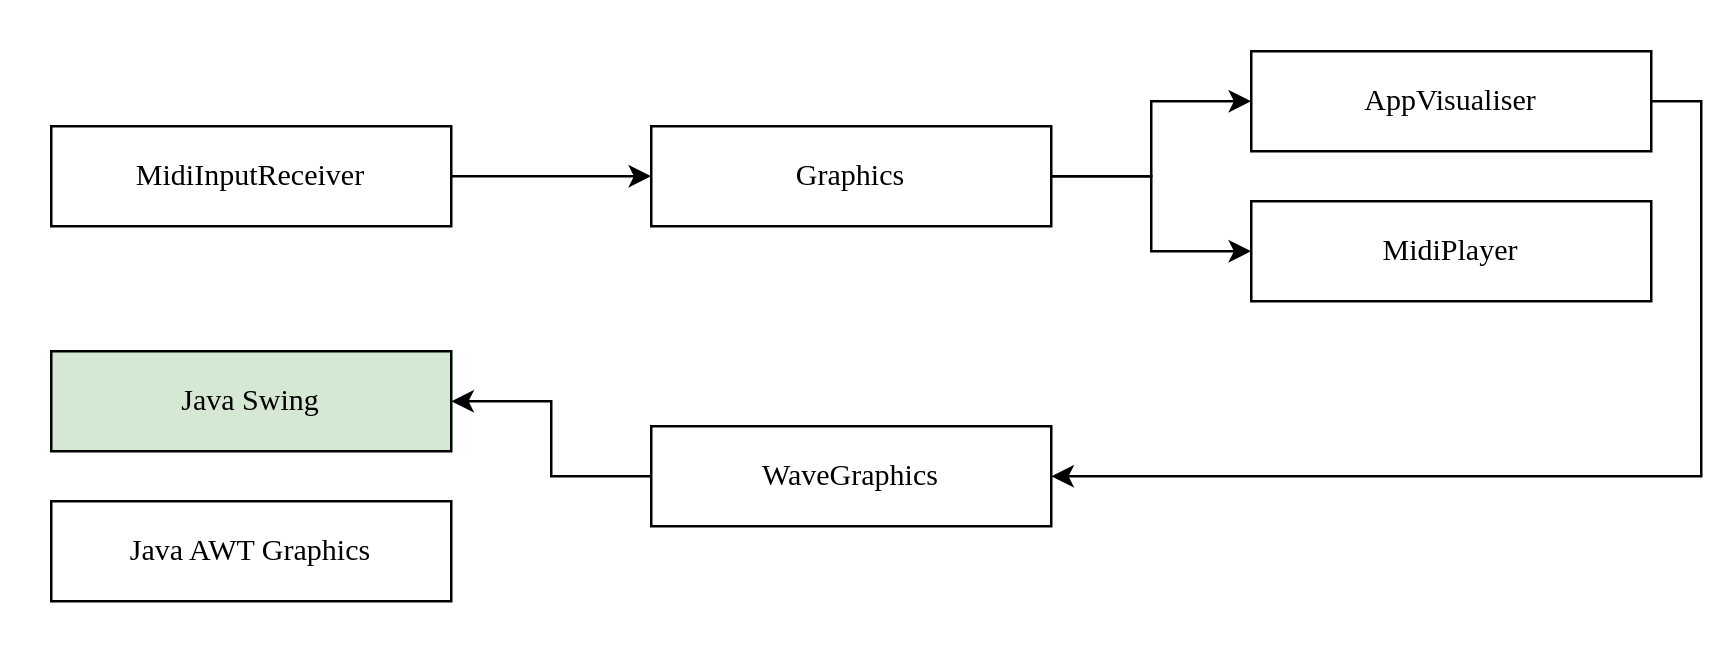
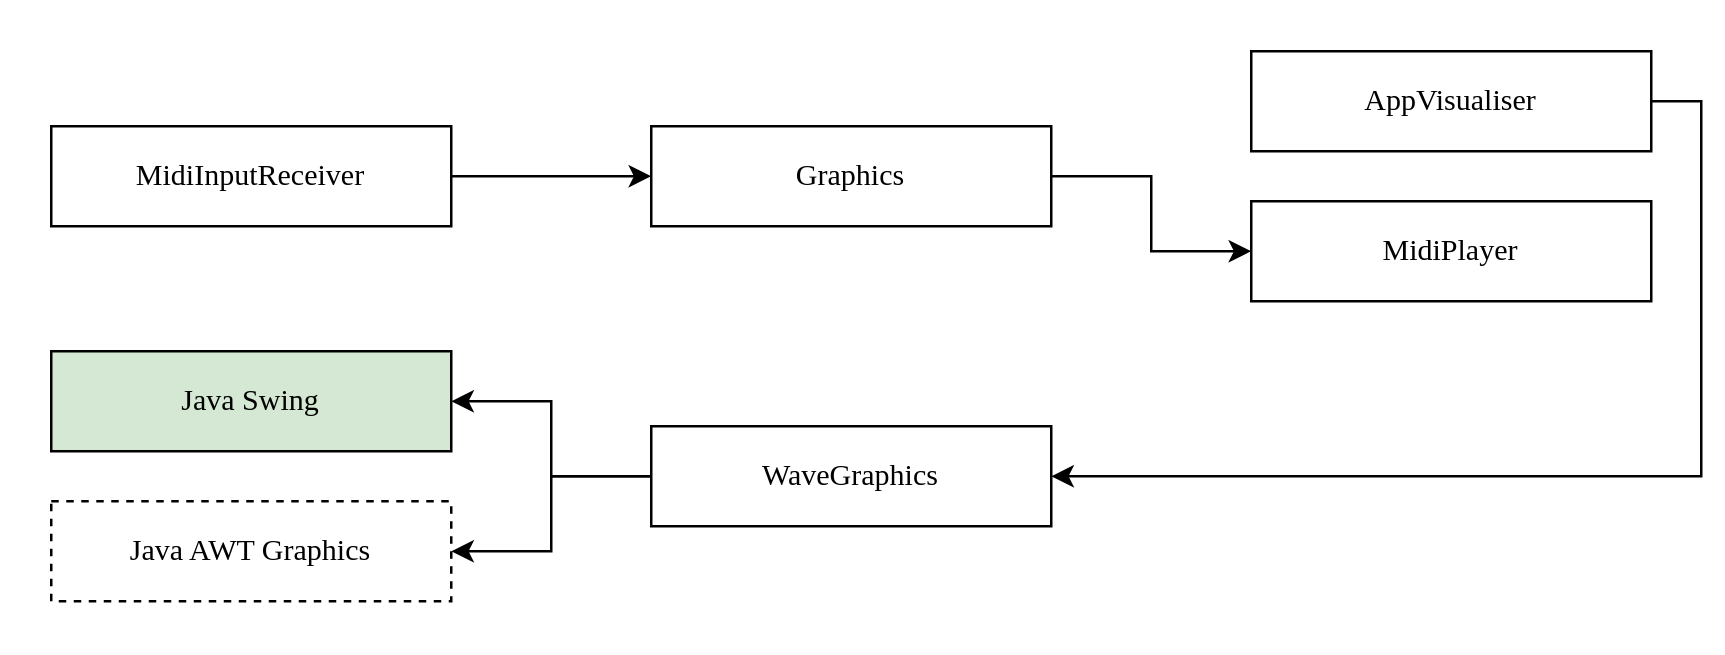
  <mxCell id="0" />
  <mxCell id="1" parent="0" />
  <mxCell id="2" style="edgeStyle=orthogonalEdgeStyle;rounded=0;orthogonalLoop=1;jettySize=auto;html=1;exitX=1;exitY=0.5;exitDx=0;exitDy=0;entryX=0;entryY=0.5;entryDx=0;entryDy=0;fontFamily=Lucida Console;fontSize=12;" edge="1" parent="1" source="3" target="6"><mxGeometry relative="1" as="geometry" /></mxCell>
  <mxCell id="3" value="MidiInputReceiver" style="rounded=0;whiteSpace=wrap;html=1;fontFamily=Lucida Console;fontSize=12;" vertex="1" parent="1"><mxGeometry x="20" y="50" width="160" height="40" as="geometry" /></mxCell>
- <mxCell id="4" style="edgeStyle=orthogonalEdgeStyle;rounded=0;orthogonalLoop=1;jettySize=auto;html=1;exitX=1;exitY=0.5;exitDx=0;exitDy=0;entryX=0;entryY=0.5;entryDx=0;entryDy=0;fontFamily=Lucida Console;fontSize=12;" edge="1" parent="1" source="6" target="8"><mxGeometry relative="1" as="geometry" /></mxCell>
  <mxCell id="5" style="edgeStyle=orthogonalEdgeStyle;rounded=0;orthogonalLoop=1;jettySize=auto;html=1;exitX=1;exitY=0.5;exitDx=0;exitDy=0;entryX=0;entryY=0.5;entryDx=0;entryDy=0;fontFamily=Lucida Console;fontSize=12;" edge="1" parent="1" source="6" target="9"><mxGeometry relative="1" as="geometry" /></mxCell>
  <mxCell id="6" value="Graphics" style="rounded=0;whiteSpace=wrap;html=1;fontFamily=Lucida Console;fontSize=12;" vertex="1" parent="1"><mxGeometry x="260" y="50" width="160" height="40" as="geometry" /></mxCell>
  <mxCell id="7" style="edgeStyle=orthogonalEdgeStyle;rounded=0;orthogonalLoop=1;jettySize=auto;html=1;exitX=1;exitY=0.5;exitDx=0;exitDy=0;entryX=1;entryY=0.5;entryDx=0;entryDy=0;fontFamily=Lucida Console;fontSize=12;" edge="1" parent="1" source="8" target="12"><mxGeometry relative="1" as="geometry" /></mxCell>
  <mxCell id="8" value="AppVisualiser" style="rounded=0;whiteSpace=wrap;html=1;fontFamily=Lucida Console;fontSize=12;" vertex="1" parent="1"><mxGeometry x="500" y="20" width="160" height="40" as="geometry" /></mxCell>
  <mxCell id="9" value="MidiPlayer" style="rounded=0;whiteSpace=wrap;html=1;fontFamily=Lucida Console;fontSize=12;" vertex="1" parent="1"><mxGeometry x="500" y="80" width="160" height="40" as="geometry" /></mxCell>
  <mxCell id="10" style="edgeStyle=orthogonalEdgeStyle;rounded=0;orthogonalLoop=1;jettySize=auto;html=1;exitX=0;exitY=0.5;exitDx=0;exitDy=0;entryX=1;entryY=0.5;entryDx=0;entryDy=0;fontFamily=Lucida Console;fontSize=12;" edge="1" parent="1" source="12" target="13"><mxGeometry relative="1" as="geometry" /></mxCell>
+ <mxCell id="11" style="edgeStyle=orthogonalEdgeStyle;rounded=0;orthogonalLoop=1;jettySize=auto;html=1;exitX=0;exitY=0.5;exitDx=0;exitDy=0;entryX=1;entryY=0.5;entryDx=0;entryDy=0;fontFamily=Lucida Console;fontSize=12;" edge="1" parent="1" source="12" target="14"><mxGeometry relative="1" as="geometry" /></mxCell>
  <mxCell id="12" value="WaveGraphics" style="rounded=0;whiteSpace=wrap;html=1;fontFamily=Lucida Console;fontSize=12;" vertex="1" parent="1"><mxGeometry x="260" y="170" width="160" height="40" as="geometry" /></mxCell>
  <mxCell id="13" value="Java Swing" style="rounded=0;whiteSpace=wrap;html=1;fontFamily=Lucida Console;fontSize=12;fillColor=#d5e8d4;" vertex="1" parent="1"><mxGeometry x="20" y="140" width="160" height="40" as="geometry" /></mxCell>
- <mxCell id="14" value="Java AWT Graphics" style="rounded=0;whiteSpace=wrap;html=1;fontFamily=Lucida Console;fontSize=12;" vertex="1" parent="1"><mxGeometry x="20" y="200" width="160" height="40" as="geometry" /></mxCell>
+ <mxCell id="14" value="Java AWT Graphics" style="rounded=0;whiteSpace=wrap;html=1;fontFamily=Lucida Console;fontSize=12;dashed=1;" vertex="1" parent="1"><mxGeometry x="20" y="200" width="160" height="40" as="geometry" /></mxCell>
